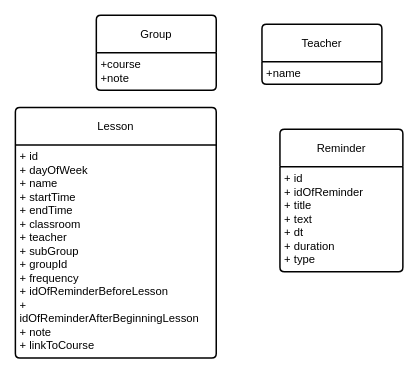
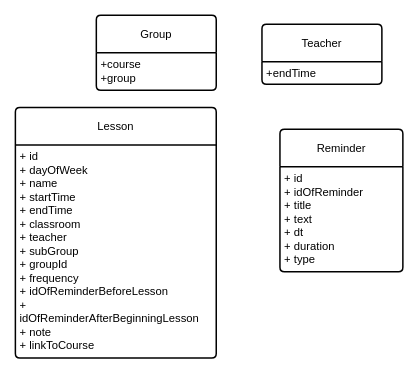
  <mxCell id="0" />
  <mxCell id="1" parent="0" />
  <mxCell id="2" value="Teacher" style="swimlane;childLayout=stackLayout;horizontal=1;startSize=50;horizontalStack=0;rounded=1;fontSize=15;fontStyle=0;strokeWidth=2;resizeParent=0;resizeLast=1;shadow=0;dashed=0;align=center;arcSize=4;whiteSpace=wrap;html=1;fontColor=default;" parent="1" vertex="1"><mxGeometry x="349" y="32" width="160" height="80" as="geometry" /></mxCell>
- <mxCell id="3" value="+name" style="align=left;strokeColor=none;fillColor=none;spacingLeft=4;spacingRight=4;fontSize=15;verticalAlign=top;resizable=0;rotatable=0;part=1;html=1;whiteSpace=wrap;" parent="2" vertex="1"><mxGeometry y="50" width="160" height="30" as="geometry" /></mxCell>
+ <mxCell id="3" value="+endTime" style="align=left;strokeColor=none;fillColor=none;spacingLeft=4;spacingRight=4;fontSize=15;verticalAlign=top;resizable=0;rotatable=0;part=1;html=1;whiteSpace=wrap;" parent="2" vertex="1"><mxGeometry y="50" width="160" height="30" as="geometry" /></mxCell>
  <mxCell id="4" value="Group" style="swimlane;childLayout=stackLayout;horizontal=1;startSize=50;horizontalStack=0;rounded=1;fontSize=15;fontStyle=0;strokeWidth=2;resizeParent=0;resizeLast=1;shadow=0;dashed=0;align=center;arcSize=4;whiteSpace=wrap;html=1;fontColor=default;" parent="1" vertex="1"><mxGeometry x="128" y="20" width="160" height="100" as="geometry" /></mxCell>
- <mxCell id="5" value="+course&lt;div&gt;+&lt;span style=&quot;background-color: transparent; color: light-dark(rgb(0, 0, 0), rgb(255, 255, 255));&quot;&gt;note&lt;/span&gt;&lt;/div&gt;" style="align=left;strokeColor=none;fillColor=none;spacingLeft=4;spacingRight=4;fontSize=15;verticalAlign=top;resizable=0;rotatable=0;part=1;html=1;whiteSpace=wrap;" parent="4" vertex="1"><mxGeometry y="50" width="160" height="50" as="geometry" /></mxCell>
+ <mxCell id="5" value="+course&lt;div&gt;+&lt;span style=&quot;background-color: transparent; color: light-dark(rgb(0, 0, 0), rgb(255, 255, 255));&quot;&gt;group&lt;/span&gt;&lt;/div&gt;" style="align=left;strokeColor=none;fillColor=none;spacingLeft=4;spacingRight=4;fontSize=15;verticalAlign=top;resizable=0;rotatable=0;part=1;html=1;whiteSpace=wrap;" parent="4" vertex="1"><mxGeometry y="50" width="160" height="50" as="geometry" /></mxCell>
  <mxCell id="6" value="Lesson" style="swimlane;childLayout=stackLayout;horizontal=1;startSize=50;horizontalStack=0;rounded=1;fontSize=15;fontStyle=0;strokeWidth=2;resizeParent=0;resizeLast=1;shadow=0;dashed=0;align=center;arcSize=4;whiteSpace=wrap;html=1;fontColor=default;" parent="1" vertex="1"><mxGeometry x="20" y="143" width="268" height="334" as="geometry" /></mxCell>
  <mxCell id="7" value="&lt;div&gt;+ id&amp;nbsp;&lt;/div&gt;&lt;div&gt;+ dayOfWeek&amp;nbsp;&amp;nbsp;&lt;/div&gt;&lt;div&gt;+ name&amp;nbsp;&amp;nbsp;&lt;/div&gt;&lt;div&gt;+ startTime&amp;nbsp;&amp;nbsp;&lt;/div&gt;&lt;div&gt;+ endTime&amp;nbsp;&amp;nbsp;&lt;/div&gt;&lt;div&gt;+ classroom&amp;nbsp;&amp;nbsp;&lt;/div&gt;&lt;div&gt;+ teacher&amp;nbsp;&amp;nbsp;&lt;/div&gt;&lt;div&gt;+ subGroup&amp;nbsp;&amp;nbsp;&lt;/div&gt;&lt;div&gt;+ groupId&amp;nbsp;&amp;nbsp;&lt;/div&gt;&lt;div&gt;+ frequency&amp;nbsp;&amp;nbsp;&lt;/div&gt;&lt;div&gt;+ idOfReminderBeforeLesson&amp;nbsp;&amp;nbsp;&lt;/div&gt;&lt;div&gt;+ idOfReminderAfterBeginningLesson&amp;nbsp;&amp;nbsp;&lt;/div&gt;&lt;div&gt;+ note&amp;nbsp;&amp;nbsp;&lt;/div&gt;&lt;div&gt;+ linkToCourse&amp;nbsp;&amp;nbsp;&lt;/div&gt;" style="align=left;strokeColor=none;fillColor=none;spacingLeft=4;spacingRight=4;fontSize=15;verticalAlign=top;resizable=0;rotatable=0;part=1;html=1;whiteSpace=wrap;" parent="6" vertex="1"><mxGeometry y="50" width="268" height="284" as="geometry" /></mxCell>
  <mxCell id="8" value="Reminder" style="swimlane;childLayout=stackLayout;horizontal=1;startSize=50;horizontalStack=0;rounded=1;fontSize=15;fontStyle=0;strokeWidth=2;resizeParent=0;resizeLast=1;shadow=0;dashed=0;align=center;arcSize=4;whiteSpace=wrap;html=1;fontColor=default;" vertex="1" parent="1"><mxGeometry x="373" y="172" width="164" height="190" as="geometry" /></mxCell>
  <mxCell id="9" value="&lt;div&gt;+ id&lt;/div&gt;&lt;div&gt;+ idOfReminder&lt;/div&gt;&lt;div&gt;+ title&lt;/div&gt;&lt;div&gt;+ text&lt;/div&gt;&lt;div&gt;+ dt&lt;/div&gt;&lt;div&gt;+ duration&lt;/div&gt;&lt;div&gt;+ type&lt;/div&gt;" style="align=left;strokeColor=none;fillColor=none;spacingLeft=4;spacingRight=4;fontSize=15;verticalAlign=top;resizable=0;rotatable=0;part=1;html=1;whiteSpace=wrap;" vertex="1" parent="8"><mxGeometry y="50" width="164" height="140" as="geometry" /></mxCell>
